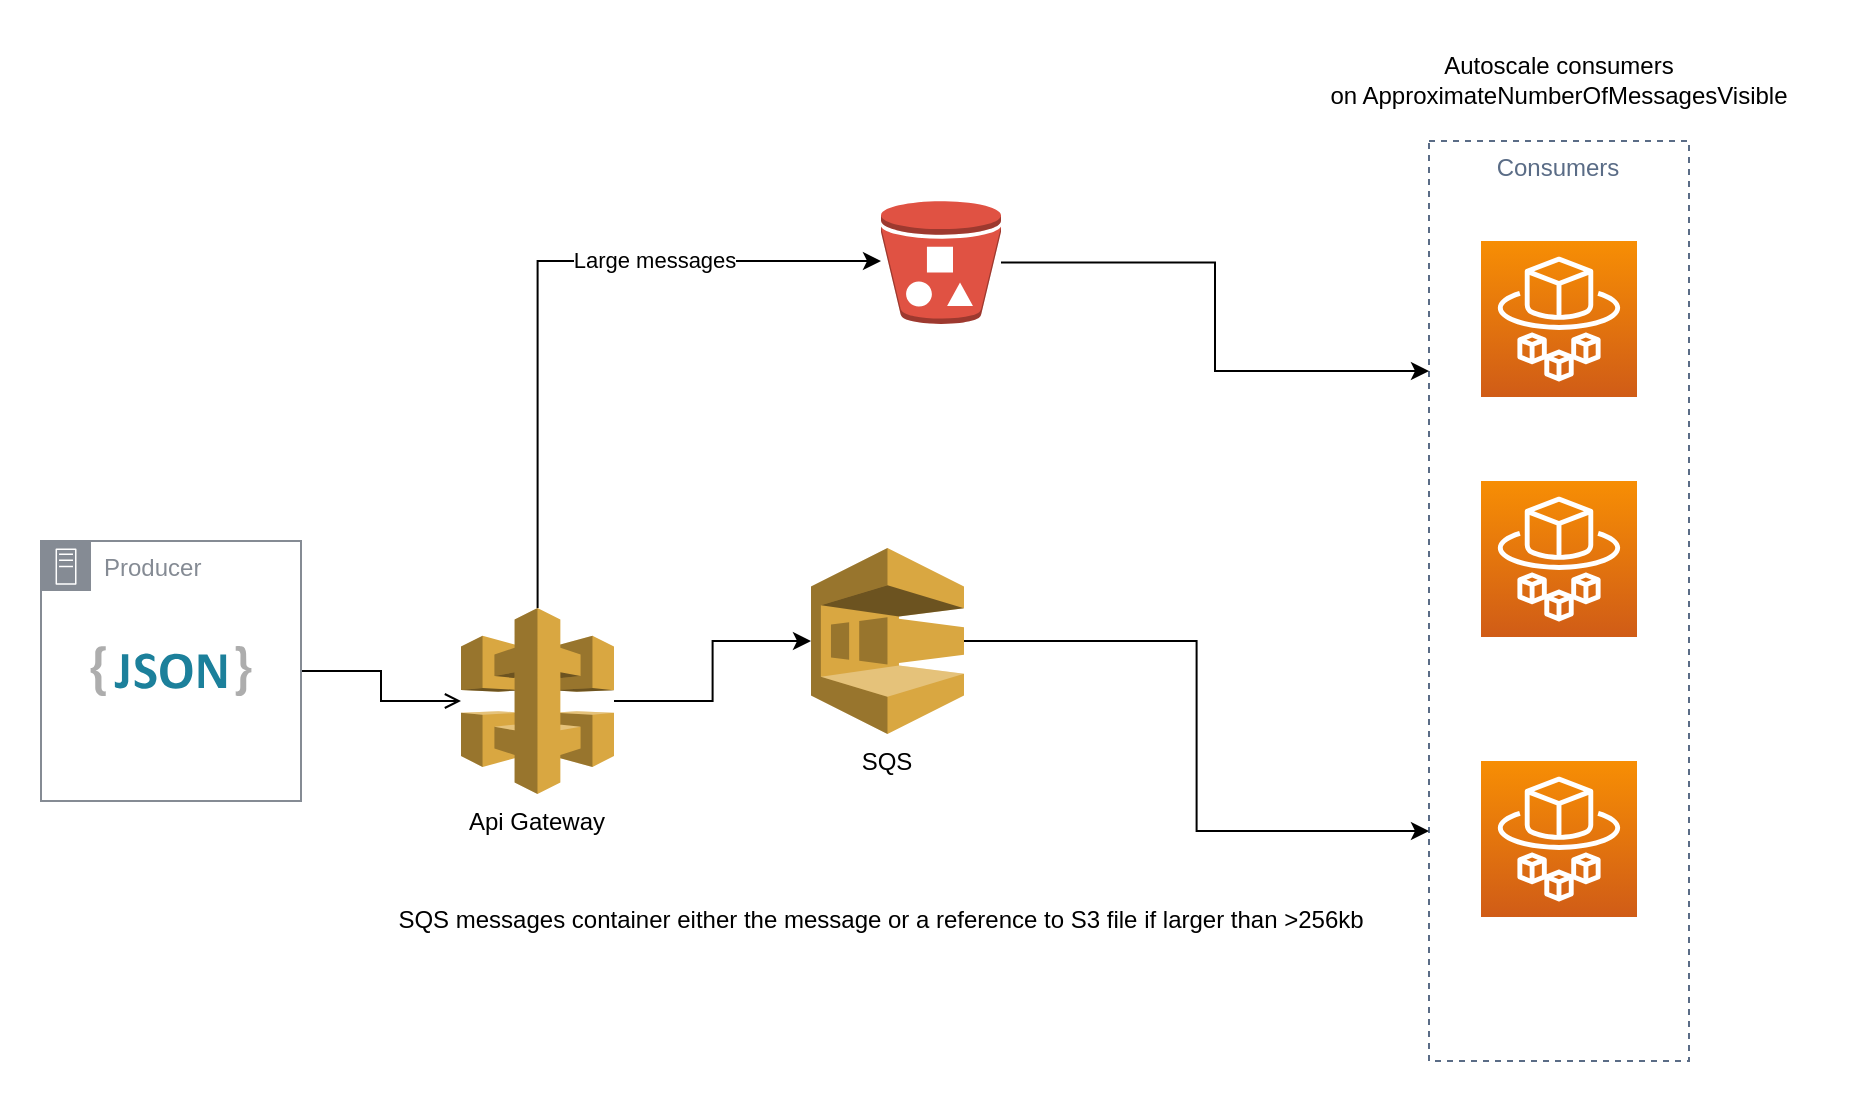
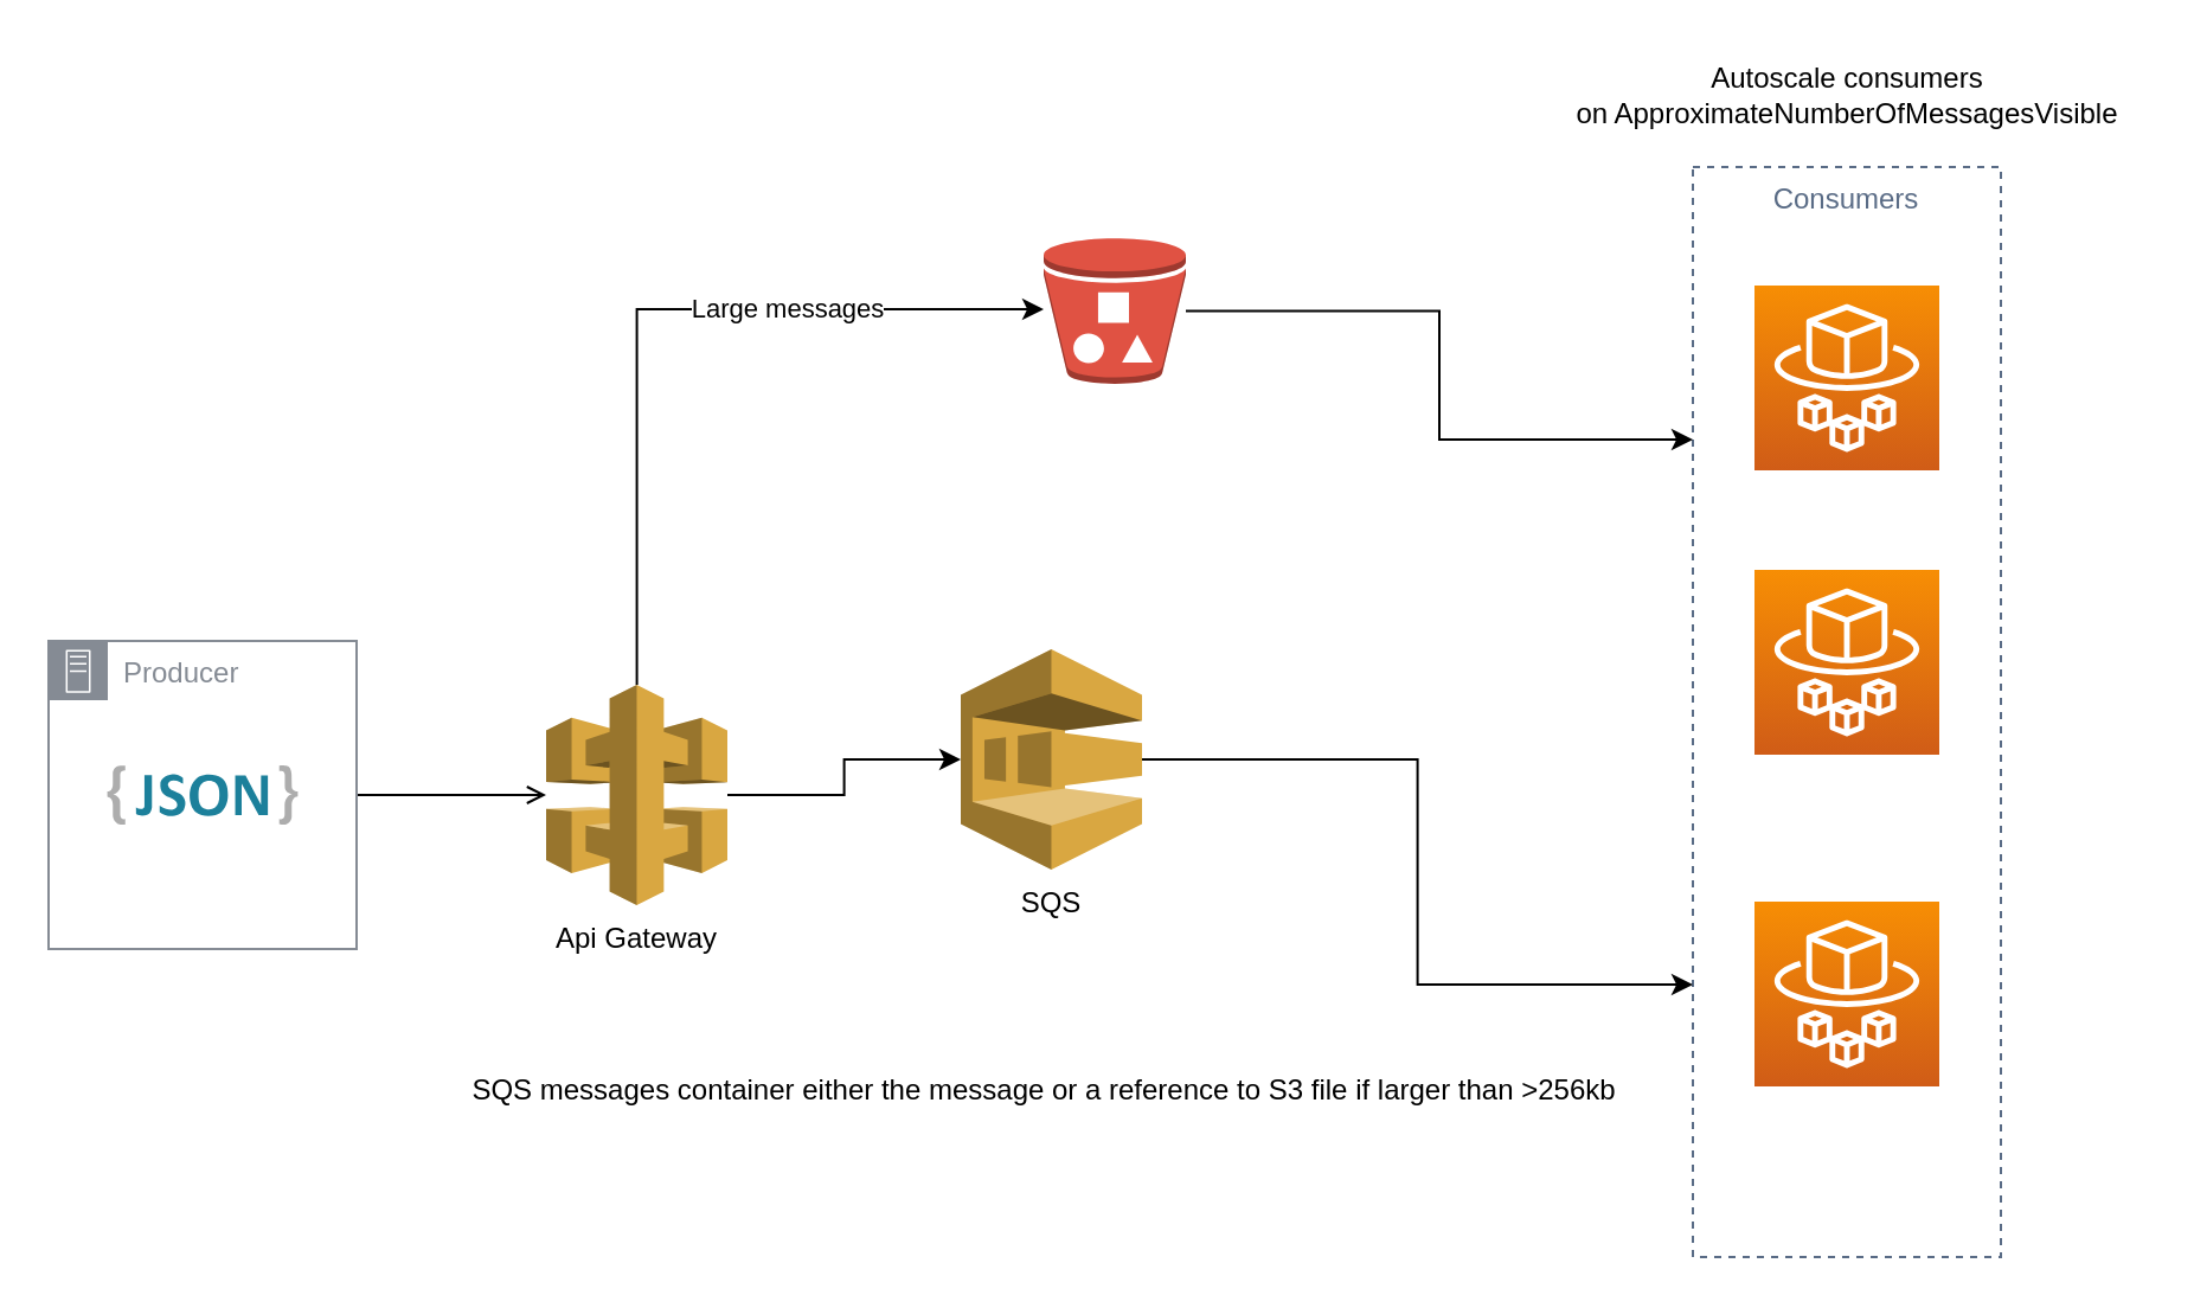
  <mxCell id="0" />
  <mxCell id="1" parent="0" />
  <mxCell id="2" value="Consumers" style="fillColor=none;strokeColor=#5A6C86;dashed=1;verticalAlign=top;fontStyle=0;fontColor=#5A6C86;" vertex="1" parent="1"><mxGeometry x="714" y="70" width="130" height="460" as="geometry" /></mxCell>
  <mxCell id="3" style="edgeStyle=orthogonalEdgeStyle;rounded=0;orthogonalLoop=1;jettySize=auto;html=1;entryX=0;entryY=0.75;entryDx=0;entryDy=0;" edge="1" parent="1" source="4" target="2"><mxGeometry relative="1" as="geometry" /></mxCell>
  <mxCell id="4" value="SQS" style="outlineConnect=0;dashed=0;verticalLabelPosition=bottom;verticalAlign=top;align=center;html=1;shape=mxgraph.aws3.sqs;fillColor=#D9A741;gradientColor=none;" vertex="1" parent="1"><mxGeometry x="405" y="273.5" width="76.5" height="93" as="geometry" /></mxCell>
  <mxCell id="5" style="edgeStyle=orthogonalEdgeStyle;rounded=0;orthogonalLoop=1;jettySize=auto;html=1;entryX=0;entryY=0.5;entryDx=0;entryDy=0;entryPerimeter=0;" edge="1" parent="1" source="8" target="4"><mxGeometry relative="1" as="geometry" /></mxCell>
  <mxCell id="6" style="edgeStyle=orthogonalEdgeStyle;rounded=0;orthogonalLoop=1;jettySize=auto;html=1;" edge="1" parent="1" source="8" target="14"><mxGeometry relative="1" as="geometry"><Array as="points"><mxPoint x="268" y="130" /></Array></mxGeometry></mxCell>
  <mxCell id="7" value="Large messages" style="edgeLabel;html=1;align=center;verticalAlign=middle;resizable=0;points=[];" vertex="1" connectable="0" parent="6"><mxGeometry x="0.346" y="1" relative="1" as="geometry"><mxPoint as="offset" /></mxGeometry></mxCell>
- <mxCell id="8" value="Api Gateway" style="outlineConnect=0;dashed=0;verticalLabelPosition=bottom;verticalAlign=top;align=center;html=1;shape=mxgraph.aws3.api_gateway;fillColor=#D9A741;gradientColor=none;" vertex="1" parent="1"><mxGeometry x="230" y="303.5" width="76.5" height="93" as="geometry" /></mxCell>
+ <mxCell id="8" value="Api Gateway" style="outlineConnect=0;dashed=0;verticalLabelPosition=bottom;verticalAlign=top;align=center;html=1;shape=mxgraph.aws3.api_gateway;fillColor=#D9A741;gradientColor=none;" vertex="1" parent="1"><mxGeometry x="230" y="288.5" width="76.5" height="93" as="geometry" /></mxCell>
  <mxCell id="9" value="" style="sketch=0;points=[[0,0,0],[0.25,0,0],[0.5,0,0],[0.75,0,0],[1,0,0],[0,1,0],[0.25,1,0],[0.5,1,0],[0.75,1,0],[1,1,0],[0,0.25,0],[0,0.5,0],[0,0.75,0],[1,0.25,0],[1,0.5,0],[1,0.75,0]];outlineConnect=0;fontColor=#232F3E;gradientColor=#F78E04;gradientDirection=north;fillColor=#D05C17;strokeColor=#ffffff;dashed=0;verticalLabelPosition=bottom;verticalAlign=top;align=center;html=1;fontSize=12;fontStyle=0;aspect=fixed;shape=mxgraph.aws4.resourceIcon;resIcon=mxgraph.aws4.fargate;" vertex="1" parent="1"><mxGeometry x="740" y="120" width="78" height="78" as="geometry" /></mxCell>
  <mxCell id="10" value="" style="dashed=0;outlineConnect=0;html=1;align=center;labelPosition=center;verticalLabelPosition=bottom;verticalAlign=top;shape=mxgraph.weblogos.json_2" vertex="1" parent="1"><mxGeometry x="44.8" y="322.4" width="80.4" height="25.2" as="geometry" /></mxCell>
  <mxCell id="11" style="edgeStyle=orthogonalEdgeStyle;rounded=0;orthogonalLoop=1;jettySize=auto;html=1;endArrow=open;" edge="1" parent="1" source="12" target="8"><mxGeometry relative="1" as="geometry" /></mxCell>
  <mxCell id="12" value="Producer" style="sketch=0;outlineConnect=0;gradientColor=none;html=1;whiteSpace=wrap;fontSize=12;fontStyle=0;shape=mxgraph.aws4.group;grIcon=mxgraph.aws4.group_on_premise;strokeColor=#858B94;fillColor=none;verticalAlign=top;align=left;spacingLeft=30;fontColor=#858B94;dashed=0;" vertex="1" parent="1"><mxGeometry x="20" y="270" width="130" height="130" as="geometry" /></mxCell>
  <mxCell id="13" style="edgeStyle=orthogonalEdgeStyle;rounded=0;orthogonalLoop=1;jettySize=auto;html=1;entryX=0;entryY=0.25;entryDx=0;entryDy=0;" edge="1" parent="1" source="14" target="2"><mxGeometry relative="1" as="geometry" /></mxCell>
  <mxCell id="14" value="" style="outlineConnect=0;dashed=0;verticalLabelPosition=bottom;verticalAlign=top;align=center;html=1;shape=mxgraph.aws3.bucket_with_objects;fillColor=#E05243;gradientColor=none;" vertex="1" parent="1"><mxGeometry x="440" y="100" width="60" height="61.5" as="geometry" /></mxCell>
  <mxCell id="15" value="" style="sketch=0;points=[[0,0,0],[0.25,0,0],[0.5,0,0],[0.75,0,0],[1,0,0],[0,1,0],[0.25,1,0],[0.5,1,0],[0.75,1,0],[1,1,0],[0,0.25,0],[0,0.5,0],[0,0.75,0],[1,0.25,0],[1,0.5,0],[1,0.75,0]];outlineConnect=0;fontColor=#232F3E;gradientColor=#F78E04;gradientDirection=north;fillColor=#D05C17;strokeColor=#ffffff;dashed=0;verticalLabelPosition=bottom;verticalAlign=top;align=center;html=1;fontSize=12;fontStyle=0;aspect=fixed;shape=mxgraph.aws4.resourceIcon;resIcon=mxgraph.aws4.fargate;" vertex="1" parent="1"><mxGeometry x="740" y="240" width="78" height="78" as="geometry" /></mxCell>
  <mxCell id="16" value="" style="sketch=0;points=[[0,0,0],[0.25,0,0],[0.5,0,0],[0.75,0,0],[1,0,0],[0,1,0],[0.25,1,0],[0.5,1,0],[0.75,1,0],[1,1,0],[0,0.25,0],[0,0.5,0],[0,0.75,0],[1,0.25,0],[1,0.5,0],[1,0.75,0]];outlineConnect=0;fontColor=#232F3E;gradientColor=#F78E04;gradientDirection=north;fillColor=#D05C17;strokeColor=#ffffff;dashed=0;verticalLabelPosition=bottom;verticalAlign=top;align=center;html=1;fontSize=12;fontStyle=0;aspect=fixed;shape=mxgraph.aws4.resourceIcon;resIcon=mxgraph.aws4.fargate;" vertex="1" parent="1"><mxGeometry x="740" y="380" width="78" height="78" as="geometry" /></mxCell>
  <mxCell id="17" value="SQS messages container either the message or a reference to S3 file if larger than &amp;gt;256kb" style="text;html=1;align=center;verticalAlign=middle;resizable=0;points=[];autosize=1;strokeColor=none;fillColor=none;" vertex="1" parent="1"><mxGeometry x="185" y="445" width="510" height="30" as="geometry" /></mxCell>
  <mxCell id="18" value="Autoscale consumers&lt;br&gt;on ApproximateNumberOfMessagesVisible" style="text;html=1;align=center;verticalAlign=middle;resizable=0;points=[];autosize=1;strokeColor=none;fillColor=none;" vertex="1" parent="1"><mxGeometry x="654" y="20" width="250" height="40" as="geometry" /></mxCell>
